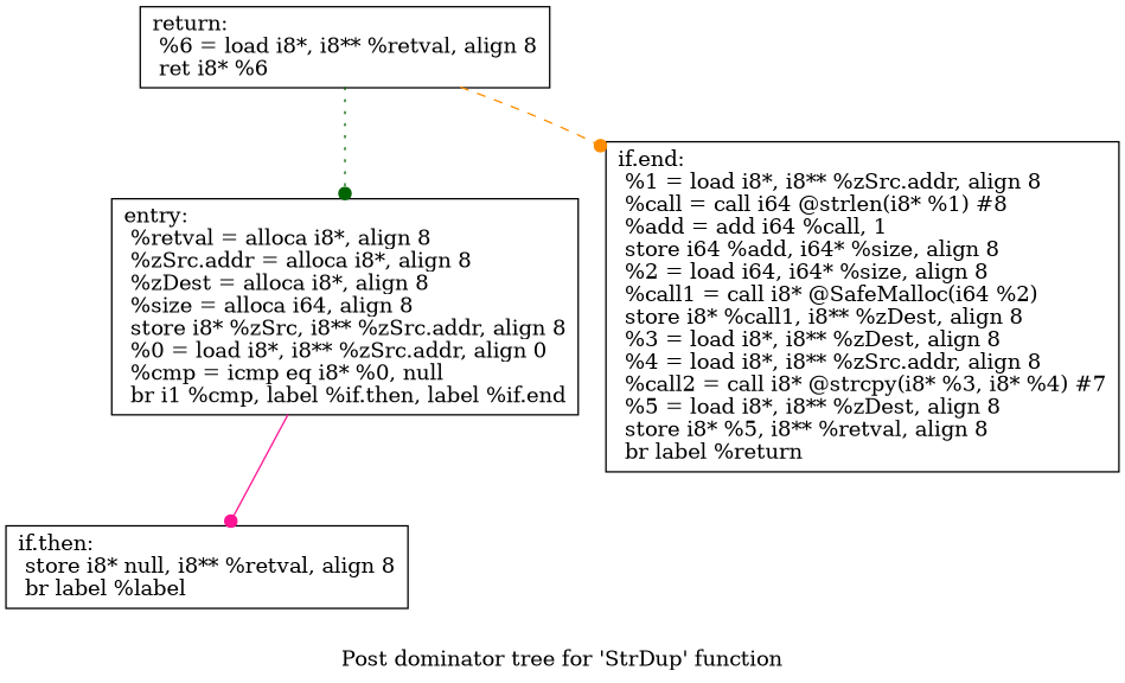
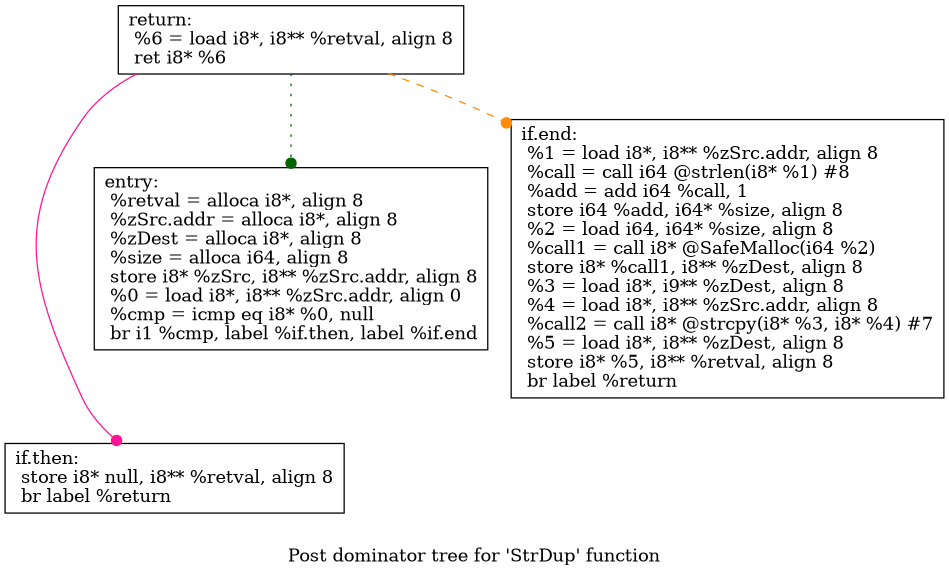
  digraph {
    label="Post dominator tree for 'StrDup' function"
    node [shape=record]
    edge [arrowhead=dot]
    n1 [label="{return:                                           \l  %6 = load i8*, i8** %retval, align 8\l  ret i8* %6\l}"]
-   n2 [label="{if.then:                                          \l  store i8* null, i8** %retval, align 8\l  br label %label\l}"]
+   n2 [label="{if.then:                                          \l  store i8* null, i8** %retval, align 8\l  br label %return\l}"]
    n3 [label="{entry:\l  %retval = alloca i8*, align 8\l  %zSrc.addr = alloca i8*, align 8\l  %zDest = alloca i8*, align 8\l  %size = alloca i64, align 8\l  store i8* %zSrc, i8** %zSrc.addr, align 8\l  %0 = load i8*, i8** %zSrc.addr, align 0\l  %cmp = icmp eq i8* %0, null\l  br i1 %cmp, label %if.then, label %if.end\l}"]
-   n4 [label="{if.end:                                           \l  %1 = load i8*, i8** %zSrc.addr, align 8\l  %call = call i64 @strlen(i8* %1) #8\l  %add = add i64 %call, 1\l  store i64 %add, i64* %size, align 8\l  %2 = load i64, i64* %size, align 8\l  %call1 = call i8* @SafeMalloc(i64 %2)\l  store i8* %call1, i8** %zDest, align 8\l  %3 = load i8*, i8** %zDest, align 8\l  %4 = load i8*, i8** %zSrc.addr, align 8\l  %call2 = call i8* @strcpy(i8* %3, i8* %4) #7\l  %5 = load i8*, i8** %zDest, align 8\l  store i8* %5, i8** %retval, align 8\l  br label %return\l}"]
-   n3 -> n2 [color=deeppink style=solid]
+   n4 [label="{if.end:                                           \l  %1 = load i8*, i8** %zSrc.addr, align 8\l  %call = call i64 @strlen(i8* %1) #8\l  %add = add i64 %call, 1\l  store i64 %add, i64* %size, align 8\l  %2 = load i64, i64* %size, align 8\l  %call1 = call i8* @SafeMalloc(i64 %2)\l  store i8* %call1, i8** %zDest, align 8\l  %3 = load i8*, i9** %zDest, align 8\l  %4 = load i8*, i8** %zSrc.addr, align 8\l  %call2 = call i8* @strcpy(i8* %3, i8* %4) #7\l  %5 = load i8*, i8** %zDest, align 8\l  store i8* %5, i8** %retval, align 8\l  br label %return\l}"]
+   n1 -> n2 [color=deeppink style=solid]
    n1 -> n3 [color=darkgreen style=dotted]
    n1 -> n4 [color=darkorange style=dashed]
  }
